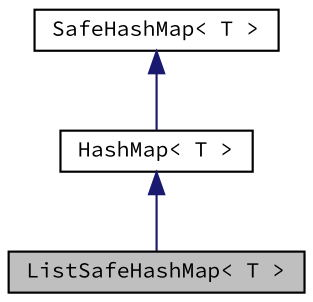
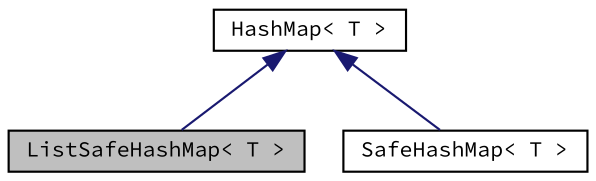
  digraph {
    fontname="Source Code Pro"
    node [color=black fillcolor=white fontname="Source Code Pro" fontsize=10 shape=record style=filled]
    edge [color=midnightblue dir=back fontname="Source Code Pro" fontsize=10 labelfontname=Helvetica labelfontsize=10 style=solid]
    n1 [fillcolor=grey75 fontcolor=black height=0.2 label="ListSafeHashMap\< T \>" width=0.4]
    n2 [height=0.2 label="SafeHashMap\< T \>" width=0.4]
    n3 [height=0.2 label="HashMap\< T \>" width=0.4]
    n3 -> n1
-   n2 -> n3
+   n3 -> n2
  }
